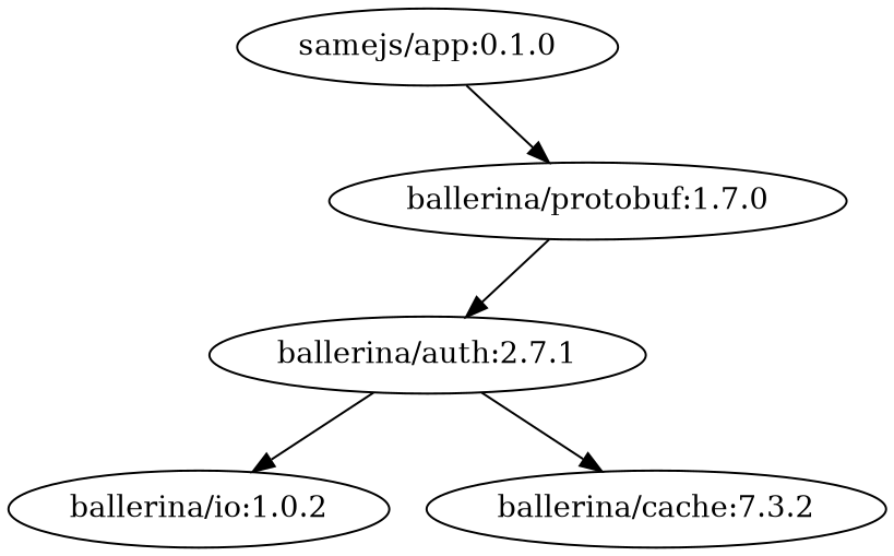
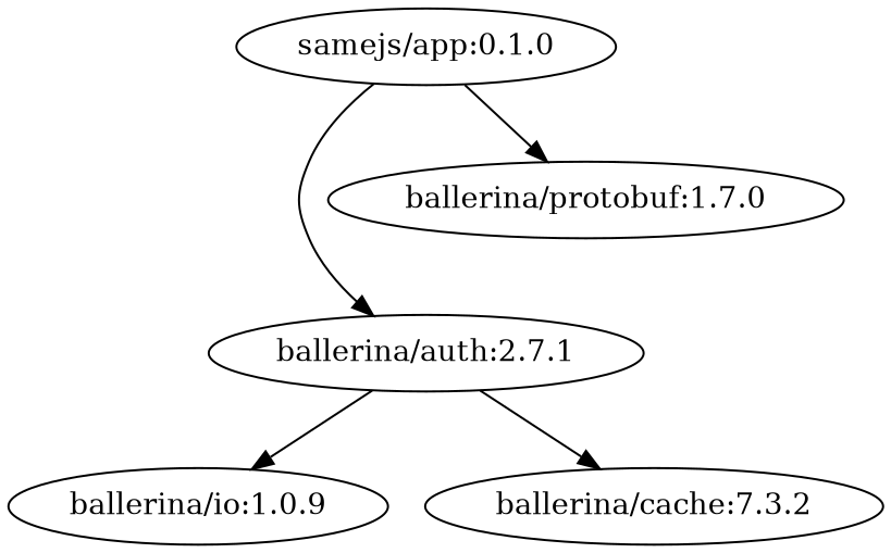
  digraph {
    n1 [label="ballerina/auth:2.7.1"]
    "samejs/app:0.1.0"
    "ballerina/protobuf:1.7.0"
-   "ballerina/io:1.0.2"
+   "ballerina/io:1.0.2" [label="ballerina/io:1.0.9"]
    n5 [label="ballerina/cache:7.3.2"]
    n1 -> "ballerina/io:1.0.2"
    n1 -> n5
-   "ballerina/protobuf:1.7.0" -> n1
+   "samejs/app:0.1.0" -> n1
    "samejs/app:0.1.0" -> "ballerina/protobuf:1.7.0"
  }
